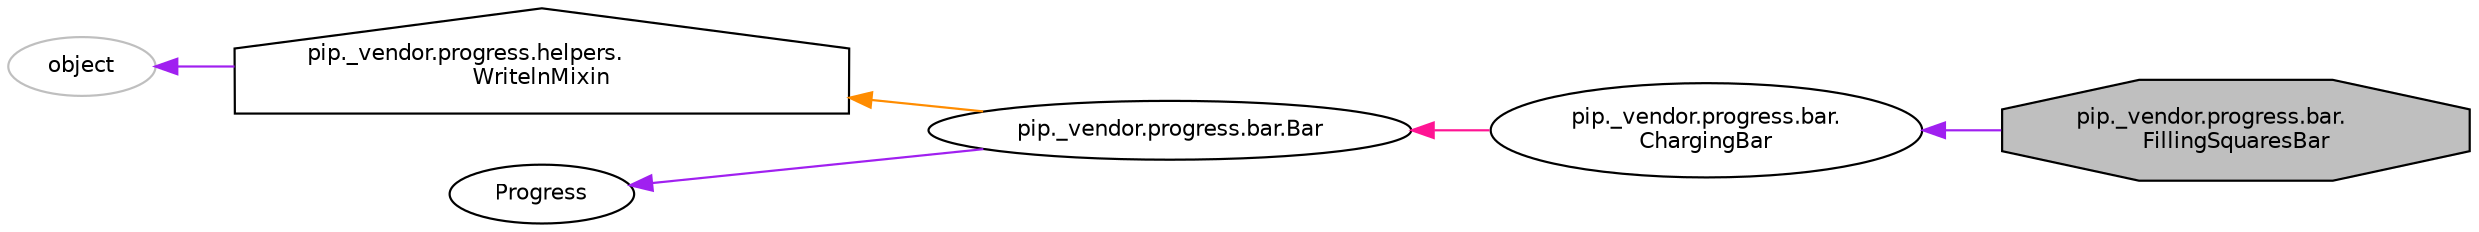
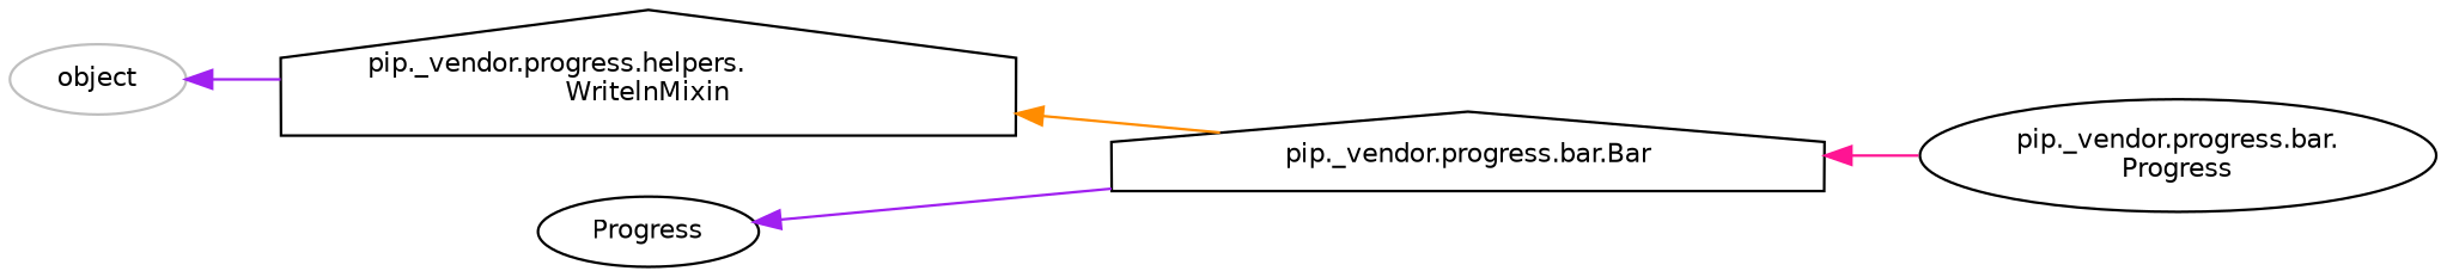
  digraph {
    rankdir=LR
    node [color=black fillcolor=white fontname=Helvetica fontsize=10 shape=ellipse style=filled]
    edge [color=purple dir=back fontname=Helvetica fontsize=10 labelfontname=Helvetica labelfontsize=10 style=solid]
-   n1 [fillcolor=grey75 fontcolor=black height=0.2 label="pip._vendor.progress.bar.\lFillingSquaresBar" shape=octagon width=0.4]
-   n2 [height=0.2 label="pip._vendor.progress.bar.\lChargingBar" width=0.4]
-   n3 [height=0.2 label="pip._vendor.progress.bar.Bar" width=0.4]
+   n2 [height=0.2 label="pip._vendor.progress.bar.\lProgress" width=0.4]
+   n3 [height=0.2 label="pip._vendor.progress.bar.Bar" shape=house width=0.4]
    n4 [height=0.2 label="pip._vendor.progress.helpers.\lWritelnMixin" shape=house width=0.4]
    n5 [color=grey75 height=0.2 label=object width=0.4]
    n6 [height=0.2 label=Progress width=0.4]
-   n2 -> n1
    n3 -> n2 [color=deeppink]
    n4 -> n3 [color=darkorange]
    n5 -> n4
    n6 -> n3
  }
